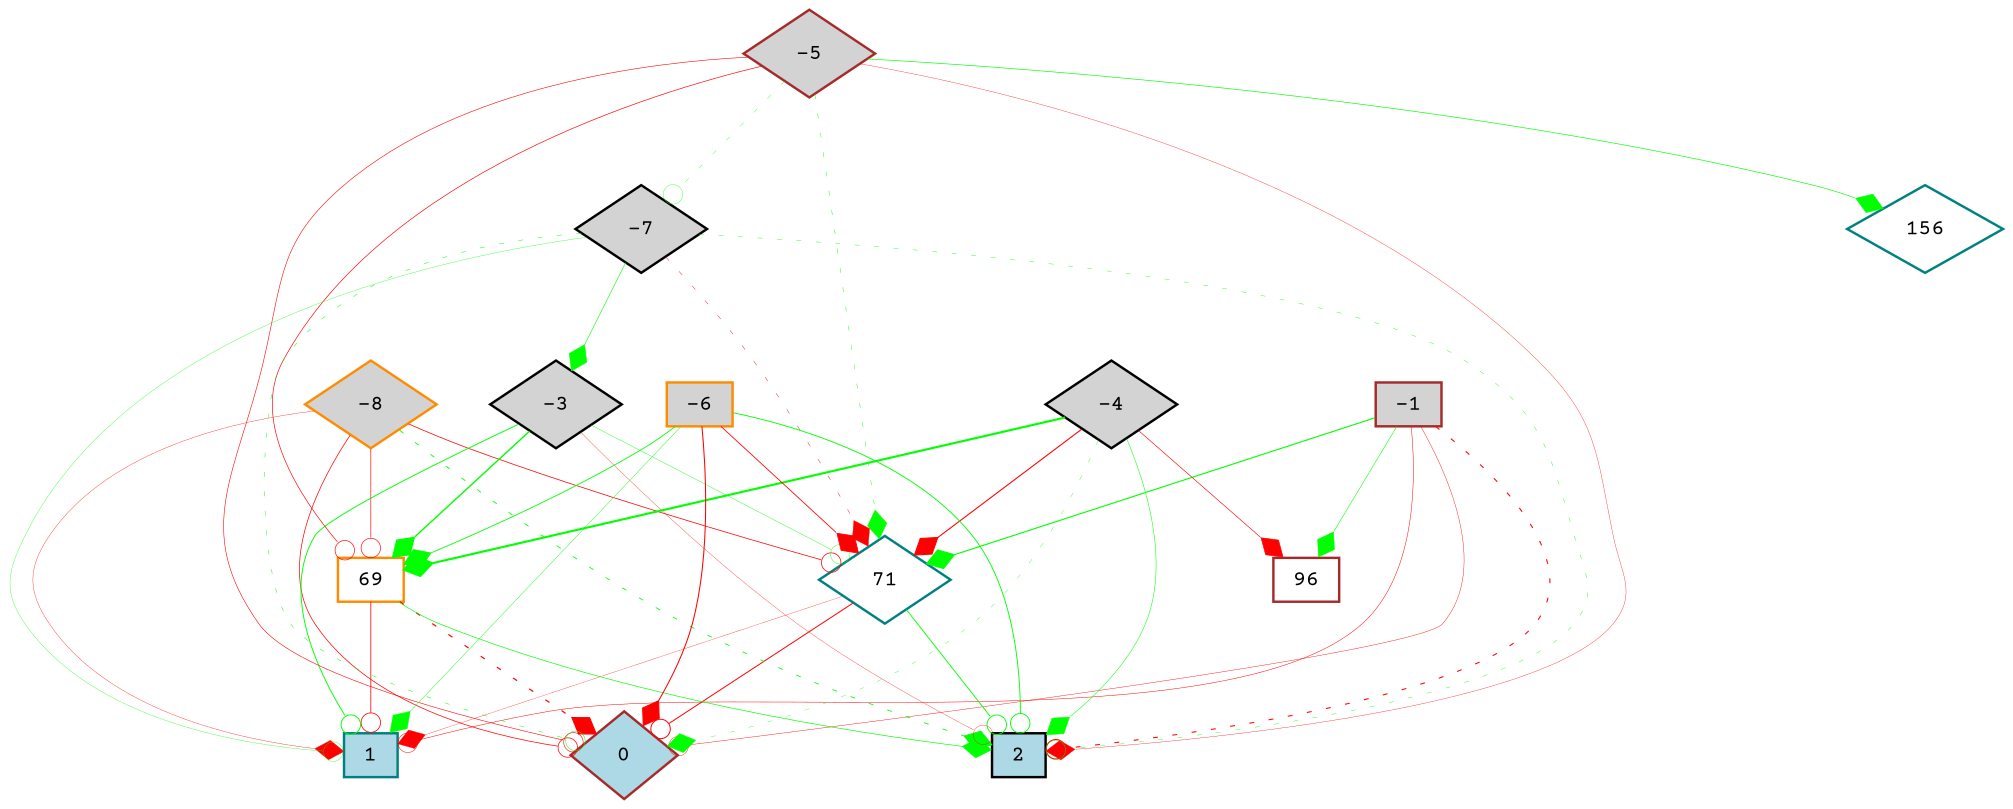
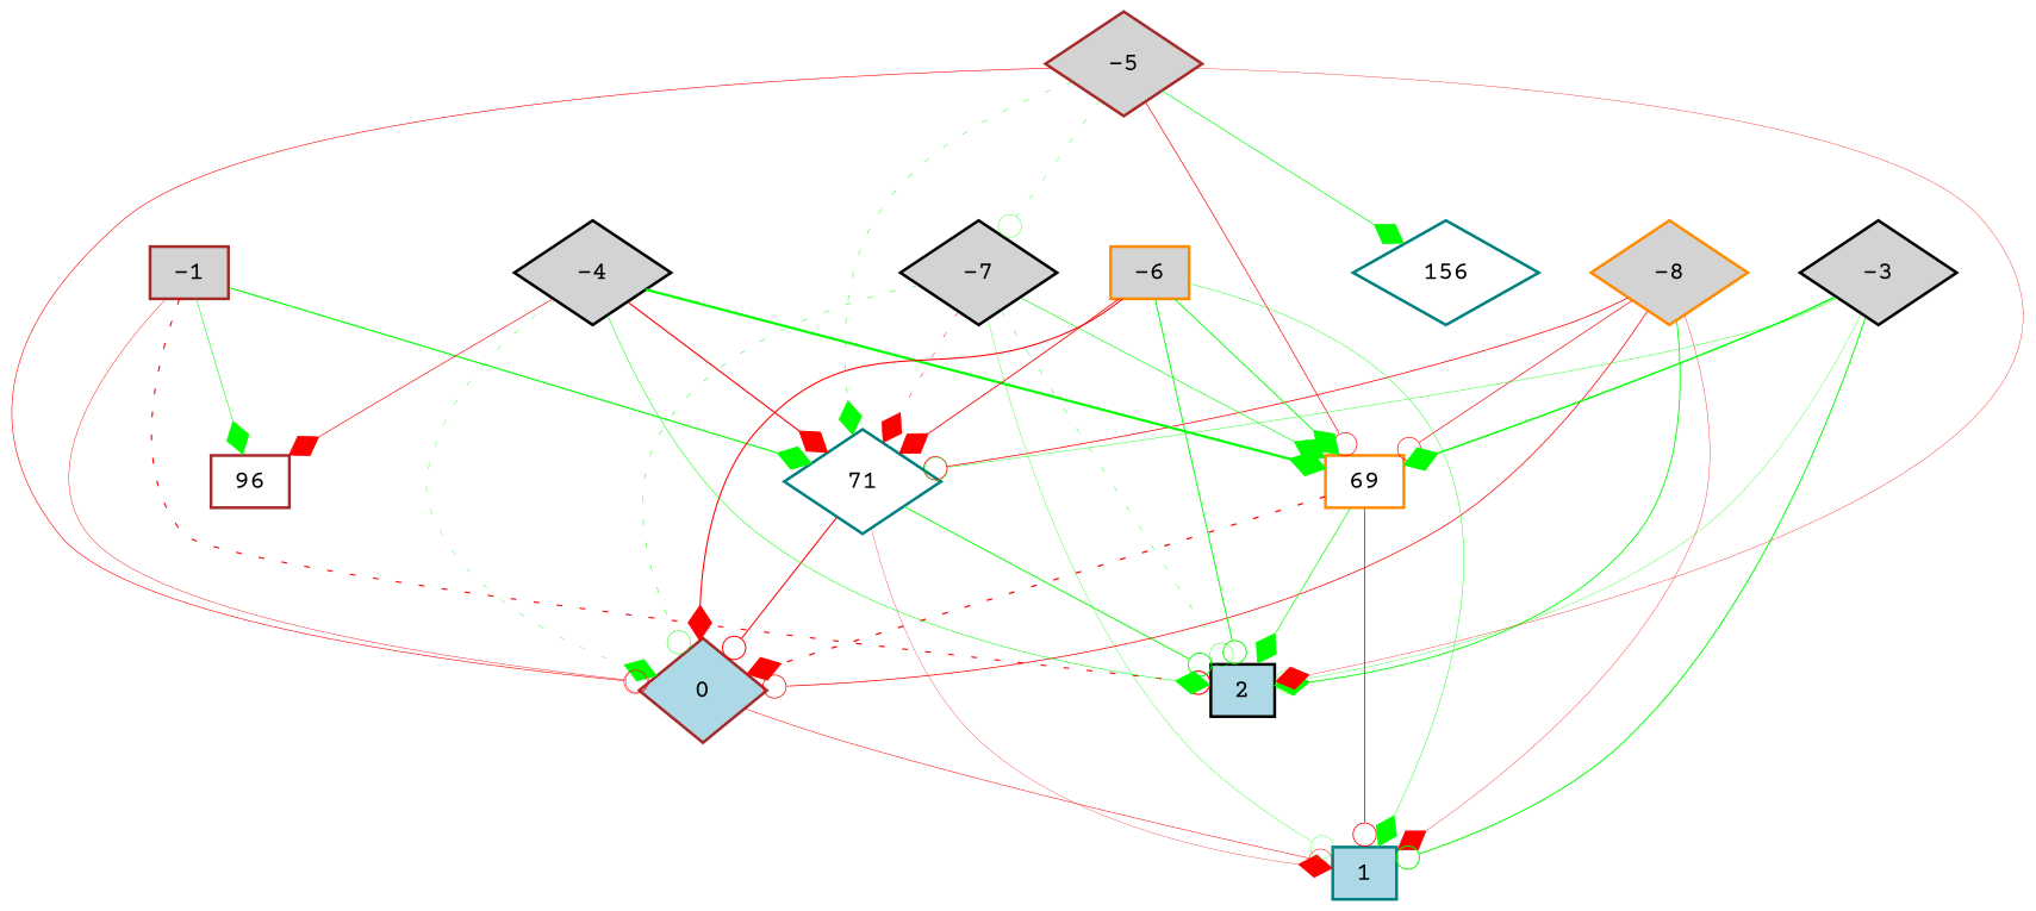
  digraph {
    fontname="Courier Prime"
    node [color=brown fillcolor=lightgray fontname="Courier Prime" fontsize=9 shape=diamond style=filled]
    edge [arrowhead=diamond color=green fontname="Courier Prime" style=solid]
    -1 [height=0.2 shape=box width=0.2]
    0 [fillcolor=lightblue height=0.2 width=0.2]
    1 [color=teal fillcolor=lightblue height=0.2 shape=box width=0.2]
    2 [color=black fillcolor=lightblue height=0.2 shape=box width=0.2]
    96 [fillcolor=white height=0.2 shape=box width=0.2]
    71 [color=teal fillcolor=white height=0.2 width=0.2]
    n7 [color=darkorange height=0.2 label=-8 width=0.2]
    69 [color=darkorange fillcolor=white height=0.2 shape=box width=0.2]
    -3 [color=black height=0.2 width=0.2]
    -4 [color=black height=0.2 width=0.2]
    -5 [height=0.2 width=0.2]
    156 [color=teal fillcolor=white height=0.2 width=0.2]
    -7 [color=black height=0.2 width=0.2]
    -6 [color=darkorange height=0.2 shape=box width=0.2]
    -1 -> 0 [arrowhead=odot color=red penwidth=0.16666784649074934]
-   -1 -> 1 [arrowhead=odot color=red penwidth=0.19902737267405812]
+   0 -> 1 [arrowhead=odot color=red penwidth=0.19902737267405812]
    -1 -> 2 [arrowhead=odot color=red penwidth=0.4351420422076271 style=dotted]
    -1 -> 96 [penwidth=0.21552589716240256]
    -1 -> 71 [penwidth=0.4514594075977334]
    71 -> 0 [arrowhead=odot color=red penwidth=0.40630624732027276 style=bold]
    71 -> 1 [color=red penwidth=0.11822917685148134 style=bold]
    71 -> 2 [arrowhead=odot penwidth=0.366777855507718]
    n7 -> 0 [arrowhead=odot color=red penwidth=0.294522025745735 style=bold]
    n7 -> 1 [color=red penwidth=0.1387263069488886 style=bold]
-   n7 -> 2 [penwidth=0.3520707392892142 style=dotted]
+   n7 -> 2 [penwidth=0.3520707392892142 style=bold]
    n7 -> 71 [arrowhead=odot color=red penwidth=0.3052245270060654]
    n7 -> 69 [arrowhead=odot color=red penwidth=0.2665455245518308]
    69 -> 0 [color=red penwidth=0.4964297226287152 style=dotted]
    69 -> 1 [arrowhead=odot color=red penwidth=0.3232642392286146 style=bold]
    69 -> 2 [penwidth=0.27060765171781853]
    -3 -> 1 [arrowhead=odot penwidth=0.38278553284053773 style=bold]
-   -3 -> 2 [arrowhead=odot color=red penwidth=0.1270934961083964]
+   -3 -> 2 [arrowhead=odot penwidth=0.1270934961083964]
    -3 -> 71 [arrowhead=odot penwidth=0.16135857581090376]
    -3 -> 69 [penwidth=0.5661186009320699]
    -4 -> 0 [penwidth=0.13903099880607062 style=dotted]
    -4 -> 2 [penwidth=0.2092803101501285 style=bold]
    -4 -> 96 [color=red penwidth=0.2572563697220662]
    -4 -> 71 [color=red penwidth=0.44151390587062433]
    -4 -> 69 [penwidth=0.8590027832552584]
    -5 -> 0 [arrowhead=odot color=red penwidth=0.23552665481458374 style=bold]
    -5 -> 2 [color=red penwidth=0.13864134479041362 style=bold]
    -5 -> 71 [penwidth=0.18036004361422064 style=dotted]
    -5 -> 69 [arrowhead=odot color=red penwidth=0.27001612580223444 style=bold]
    -5 -> 156 [penwidth=0.2645846708965469]
    -5 -> -7 [arrowhead=odot penwidth=0.14182434907366062 style=dotted]
    -7 -> 0 [arrowhead=odot penwidth=0.19350473006223548 style=dotted]
    -7 -> 1 [arrowhead=odot penwidth=0.13338125711434395]
    -7 -> 2 [arrowhead=odot penwidth=0.15995100588750208 style=dotted]
    -7 -> 71 [color=red penwidth=0.17726254764140062 style=dotted]
-   -7 -> -3 [penwidth=0.24171760141842785]
+   -7 -> 69 [penwidth=0.24171760141842785]
    -6 -> 0 [color=red penwidth=0.42493265609215514]
    -6 -> 1 [penwidth=0.17118304688333968]
    -6 -> 2 [arrowhead=odot penwidth=0.37120779928421 style=bold]
    -6 -> 71 [color=red penwidth=0.34258302384910194 style=bold]
    -6 -> 69 [penwidth=0.35295330803859826]
  }
